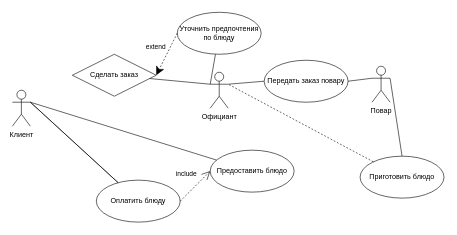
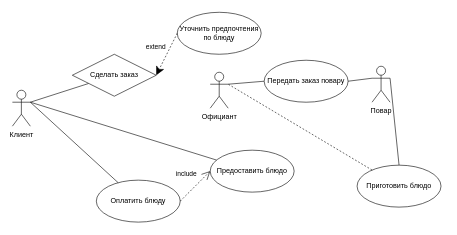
  <mxCell id="0" />
  <mxCell id="1" parent="0" />
- <mxCell id="2" style="rounded=0;orthogonalLoop=1;jettySize=auto;html=1;exitX=1;exitY=0.333;exitDx=0;exitDy=0;exitPerimeter=0;endArrow=none;endFill=0;" edge="1" parent="1" source="3" target="20"><mxGeometry relative="1" as="geometry" /></mxCell>
+ <mxCell id="2" style="rounded=0;orthogonalLoop=1;jettySize=auto;html=1;exitX=1;exitY=0.333;exitDx=0;exitDy=0;exitPerimeter=0;endArrow=none;endFill=0;" edge="1" parent="1" source="3" target="8"><mxGeometry relative="1" as="geometry" /></mxCell>
  <mxCell id="3" value="Клиент" style="shape=umlActor;verticalLabelPosition=bottom;verticalAlign=top;html=1;" vertex="1" parent="1"><mxGeometry x="20" y="150" width="30" height="60" as="geometry" /></mxCell>
  <mxCell id="4" style="rounded=0;orthogonalLoop=1;jettySize=auto;html=1;exitX=1;exitY=0.333;exitDx=0;exitDy=0;exitPerimeter=0;entryX=0;entryY=0.5;entryDx=0;entryDy=0;endArrow=none;endFill=0;" edge="1" parent="1" source="5" target="10"><mxGeometry relative="1" as="geometry" /></mxCell>
  <mxCell id="5" value="Официант" style="shape=umlActor;verticalLabelPosition=bottom;verticalAlign=top;html=1;" vertex="1" parent="1"><mxGeometry x="350" y="120" width="30" height="60" as="geometry" /></mxCell>
  <mxCell id="6" style="rounded=0;orthogonalLoop=1;jettySize=auto;html=1;entryX=0.5;entryY=0;entryDx=0;entryDy=0;endArrow=none;endFill=0;exitX=1;exitY=0.333;exitDx=0;exitDy=0;exitPerimeter=0;" edge="1" parent="1" source="7" target="16"><mxGeometry relative="1" as="geometry" /></mxCell>
  <mxCell id="7" value="Повар" style="shape=umlActor;verticalLabelPosition=bottom;verticalAlign=top;html=1;" vertex="1" parent="1"><mxGeometry x="620" y="110" width="30" height="60" as="geometry" /></mxCell>
  <mxCell id="8" value="Сделать заказ" style="rhombus;whiteSpace=wrap;html=1;" vertex="1" parent="1"><mxGeometry x="120" y="90" width="140" height="70" as="geometry" /></mxCell>
- <mxCell id="9" style="rounded=0;orthogonalLoop=1;jettySize=auto;html=1;entryX=0;entryY=0.333;entryDx=0;entryDy=0;entryPerimeter=0;endArrow=none;endFill=0;" edge="1" parent="1" source="8" target="5"><mxGeometry relative="1" as="geometry" /></mxCell>
  <mxCell id="10" value="Передать заказ повару" style="ellipse;whiteSpace=wrap;html=1;" vertex="1" parent="1"><mxGeometry x="440" y="100" width="140" height="70" as="geometry" /></mxCell>
  <mxCell id="11" style="edgeStyle=orthogonalEdgeStyle;rounded=0;orthogonalLoop=1;jettySize=auto;html=1;exitX=0.5;exitY=1;exitDx=0;exitDy=0;" edge="1" parent="1" source="10" target="10"><mxGeometry relative="1" as="geometry" /></mxCell>
  <mxCell id="12" style="rounded=0;orthogonalLoop=1;jettySize=auto;html=1;entryX=0;entryY=0.333;entryDx=0;entryDy=0;entryPerimeter=0;endArrow=none;endFill=0;exitX=1;exitY=0.5;exitDx=0;exitDy=0;" edge="1" parent="1" source="10" target="7"><mxGeometry relative="1" as="geometry" /></mxCell>
- <mxCell id="13" style="rounded=0;orthogonalLoop=1;jettySize=auto;html=1;endArrow=none;endFill=0;entryX=0;entryY=0.333;entryDx=0;entryDy=0;entryPerimeter=0;" edge="1" parent="1" source="14" target="5"><mxGeometry relative="1" as="geometry" /></mxCell>
  <mxCell id="14" value="Уточнить предпочтения&lt;div&gt;по блюду&lt;/div&gt;" style="ellipse;whiteSpace=wrap;html=1;" vertex="1" parent="1"><mxGeometry x="295" y="20" width="140" height="70" as="geometry" /></mxCell>
  <mxCell id="15" value="extend" style="endArrow=classic;endSize=12;dashed=1;html=1;rounded=0;exitX=0;exitY=0.5;exitDx=0;exitDy=0;entryX=1;entryY=0.5;entryDx=0;entryDy=0;" edge="1" parent="1" source="14" target="8"><mxGeometry x="-0.077" y="-22" width="160" relative="1" as="geometry"><mxPoint x="130" y="290" as="sourcePoint" /><mxPoint x="290" y="290" as="targetPoint" /><mxPoint as="offset" /></mxGeometry></mxCell>
- <mxCell id="16" value="Приготовить блюдо" style="ellipse;whiteSpace=wrap;html=1;" vertex="1" parent="1"><mxGeometry x="600" y="260" width="140" height="70" as="geometry" /></mxCell>
+ <mxCell id="16" value="Приготовить блюдо" style="ellipse;whiteSpace=wrap;html=1;" vertex="1" parent="1"><mxGeometry x="595" y="275" width="140" height="70" as="geometry" /></mxCell>
  <mxCell id="17" style="rounded=0;orthogonalLoop=1;jettySize=auto;html=1;entryX=1;entryY=0.333;entryDx=0;entryDy=0;entryPerimeter=0;endArrow=none;endFill=0;dashed=1;" edge="1" parent="1" source="16" target="5"><mxGeometry relative="1" as="geometry" /></mxCell>
  <mxCell id="18" value="Предоставить блюдо" style="ellipse;whiteSpace=wrap;html=1;" vertex="1" parent="1"><mxGeometry x="350" y="250" width="140" height="70" as="geometry" /></mxCell>
  <mxCell id="19" style="rounded=0;orthogonalLoop=1;jettySize=auto;html=1;entryX=1;entryY=0.333;entryDx=0;entryDy=0;entryPerimeter=0;endArrow=none;endFill=0;" edge="1" parent="1" source="18" target="3"><mxGeometry relative="1" as="geometry" /></mxCell>
  <mxCell id="20" value="Оплатить блюду" style="ellipse;whiteSpace=wrap;html=1;" vertex="1" parent="1"><mxGeometry x="160" y="300" width="140" height="70" as="geometry" /></mxCell>
  <mxCell id="21" style="rounded=0;orthogonalLoop=1;jettySize=auto;html=1;endArrow=none;endFill=0;" edge="1" parent="1" source="20"><mxGeometry relative="1" as="geometry"><mxPoint x="50" y="170" as="targetPoint" /></mxGeometry></mxCell>
  <mxCell id="22" value="include" style="endArrow=open;endSize=12;dashed=1;html=1;rounded=0;exitX=1;exitY=0.5;exitDx=0;exitDy=0;entryX=0;entryY=0.5;entryDx=0;entryDy=0;" edge="1" parent="1" source="20" target="18"><mxGeometry x="0.1" y="25" width="160" relative="1" as="geometry"><mxPoint x="360" y="360" as="sourcePoint" /><mxPoint x="520" y="360" as="targetPoint" /><mxPoint as="offset" /></mxGeometry></mxCell>
